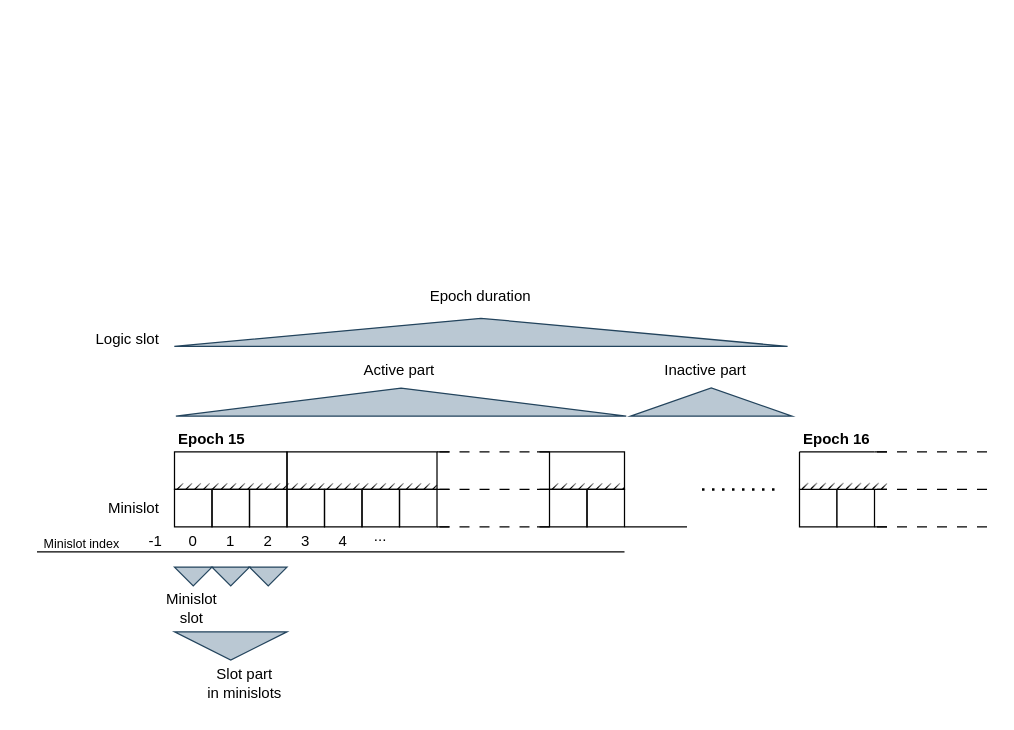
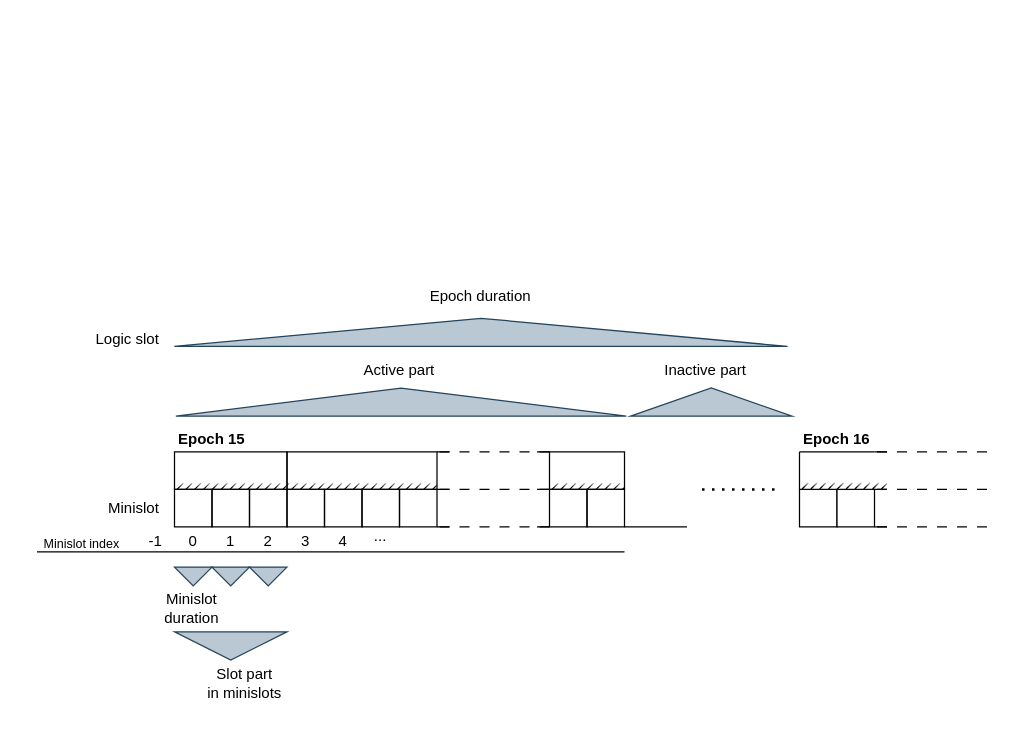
  <mxCell id="0" />
  <mxCell id="1" parent="0" />
  <mxCell id="2" value="" style="rounded=0;whiteSpace=wrap;html=1;fillStyle=cross-hatch;fillColor=none;" parent="1" vertex="1"><mxGeometry x="139" y="391" width="30" height="30" as="geometry" /></mxCell>
  <mxCell id="3" value="" style="rounded=0;whiteSpace=wrap;html=1;fillStyle=cross-hatch;fillColor=none;" parent="1" vertex="1"><mxGeometry x="169" y="391" width="30" height="30" as="geometry" /></mxCell>
  <mxCell id="4" value="" style="rounded=0;whiteSpace=wrap;html=1;fillStyle=cross-hatch;fillColor=none;" parent="1" vertex="1"><mxGeometry x="199" y="391" width="30" height="30" as="geometry" /></mxCell>
  <mxCell id="5" value="" style="rounded=0;whiteSpace=wrap;html=1;fillStyle=cross-hatch;fillColor=none;" parent="1" vertex="1"><mxGeometry x="229" y="391" width="30" height="30" as="geometry" /></mxCell>
  <mxCell id="6" value="" style="rounded=0;whiteSpace=wrap;html=1;fillStyle=cross-hatch;fillColor=none;" parent="1" vertex="1"><mxGeometry x="259" y="391" width="30" height="30" as="geometry" /></mxCell>
  <mxCell id="7" value="" style="rounded=0;whiteSpace=wrap;html=1;fillStyle=cross-hatch;fillColor=none;" parent="1" vertex="1"><mxGeometry x="289" y="391" width="30" height="30" as="geometry" /></mxCell>
  <mxCell id="8" value="" style="rounded=0;whiteSpace=wrap;html=1;fillStyle=cross-hatch;fillColor=none;" parent="1" vertex="1"><mxGeometry x="319" y="391" width="30" height="30" as="geometry" /></mxCell>
  <mxCell id="9" value="" style="rounded=0;whiteSpace=wrap;html=1;fillStyle=cross-hatch;fillColor=none;" parent="1" vertex="1"><mxGeometry x="439" y="391" width="30" height="30" as="geometry" /></mxCell>
  <mxCell id="10" value="Logic slot" style="text;html=1;strokeColor=none;fillColor=none;align=right;verticalAlign=middle;whiteSpace=wrap;rounded=0;" parent="1" vertex="1"><mxGeometry x="69" y="256" width="60" height="30" as="geometry" /></mxCell>
  <mxCell id="11" value="Minislot" style="text;html=1;strokeColor=none;fillColor=none;align=right;verticalAlign=middle;whiteSpace=wrap;rounded=0;" parent="1" vertex="1"><mxGeometry x="69" y="391" width="60" height="30" as="geometry" /></mxCell>
  <mxCell id="12" value="Epoch 15" style="text;html=1;strokeColor=none;fillColor=none;align=center;verticalAlign=middle;whiteSpace=wrap;rounded=0;fontStyle=1" parent="1" vertex="1"><mxGeometry x="139" y="336" width="60" height="30" as="geometry" /></mxCell>
  <mxCell id="13" value="" style="rounded=0;whiteSpace=wrap;html=1;fillStyle=cross-hatch;fillColor=none;" parent="1" vertex="1"><mxGeometry x="469" y="391" width="30" height="30" as="geometry" /></mxCell>
  <mxCell id="14" value="" style="endArrow=none;html=1;rounded=0;dashed=1;dashPattern=8 8;" parent="1" edge="1"><mxGeometry width="50" height="50" relative="1" as="geometry"><mxPoint x="439" y="361" as="sourcePoint" /><mxPoint x="349" y="361" as="targetPoint" /></mxGeometry></mxCell>
  <mxCell id="15" value="" style="endArrow=none;html=1;rounded=0;dashed=1;dashPattern=8 8;entryX=1;entryY=1;entryDx=0;entryDy=0;" parent="1" target="65" edge="1"><mxGeometry width="50" height="50" relative="1" as="geometry"><mxPoint x="439" y="391" as="sourcePoint" /><mxPoint x="359" y="391" as="targetPoint" /></mxGeometry></mxCell>
  <mxCell id="16" value="" style="endArrow=none;html=1;rounded=0;dashed=1;dashPattern=8 8;entryX=1;entryY=1;entryDx=0;entryDy=0;" parent="1" target="8" edge="1"><mxGeometry width="50" height="50" relative="1" as="geometry"><mxPoint x="439" y="421" as="sourcePoint" /><mxPoint x="359" y="421" as="targetPoint" /></mxGeometry></mxCell>
  <mxCell id="17" value="" style="triangle;whiteSpace=wrap;html=1;rotation=270;fillColor=#bac8d3;strokeColor=#23445d;" parent="1" vertex="1"><mxGeometry x="309" y="141" width="22.5" height="360.32" as="geometry" /></mxCell>
  <mxCell id="18" value="Active part" style="text;html=1;strokeColor=none;fillColor=none;align=center;verticalAlign=middle;whiteSpace=wrap;rounded=0;" parent="1" vertex="1"><mxGeometry x="244.47" y="281" width="150" height="30" as="geometry" /></mxCell>
  <mxCell id="19" value="" style="triangle;whiteSpace=wrap;html=1;rotation=270;fillColor=#bac8d3;strokeColor=#23445d;" parent="1" vertex="1"><mxGeometry x="557.18" y="256.6" width="22.5" height="129.1" as="geometry" /></mxCell>
  <mxCell id="20" value="Inactive part" style="text;html=1;strokeColor=none;fillColor=none;align=center;verticalAlign=middle;whiteSpace=wrap;rounded=0;" parent="1" vertex="1"><mxGeometry x="489.04" y="281" width="150" height="30" as="geometry" /></mxCell>
  <mxCell id="21" value="" style="endArrow=none;dashed=1;html=1;dashPattern=1 3;strokeWidth=2;rounded=0;" parent="1" edge="1"><mxGeometry width="50" height="50" relative="1" as="geometry"><mxPoint x="619" y="391" as="sourcePoint" /><mxPoint x="559" y="391" as="targetPoint" /></mxGeometry></mxCell>
  <mxCell id="22" value="" style="rounded=0;whiteSpace=wrap;html=1;" parent="1" vertex="1"><mxGeometry x="639" y="391" width="30" height="30" as="geometry" /></mxCell>
  <mxCell id="23" value="" style="rounded=0;whiteSpace=wrap;html=1;" parent="1" vertex="1"><mxGeometry x="669" y="391" width="30" height="30" as="geometry" /></mxCell>
  <mxCell id="24" value="" style="endArrow=none;html=1;rounded=0;dashed=1;dashPattern=8 8;entryX=1;entryY=0;entryDx=0;entryDy=0;exitX=0;exitY=0;exitDx=0;exitDy=0;" parent="1" edge="1"><mxGeometry width="50" height="50" relative="1" as="geometry"><mxPoint x="789" y="361" as="sourcePoint" /><mxPoint x="699" y="361" as="targetPoint" /></mxGeometry></mxCell>
  <mxCell id="25" value="" style="endArrow=none;html=1;rounded=0;dashed=1;dashPattern=8 8;entryX=1;entryY=1;entryDx=0;entryDy=0;exitX=0;exitY=0;exitDx=0;exitDy=0;" parent="1" edge="1"><mxGeometry width="50" height="50" relative="1" as="geometry"><mxPoint x="789" y="391" as="sourcePoint" /><mxPoint x="699" y="391" as="targetPoint" /></mxGeometry></mxCell>
  <mxCell id="26" value="" style="endArrow=none;html=1;rounded=0;dashed=1;dashPattern=8 8;entryX=1;entryY=1;entryDx=0;entryDy=0;" parent="1" edge="1"><mxGeometry width="50" height="50" relative="1" as="geometry"><mxPoint x="789" y="421" as="sourcePoint" /><mxPoint x="699" y="421" as="targetPoint" /></mxGeometry></mxCell>
  <mxCell id="27" value="" style="endArrow=none;html=1;rounded=0;exitX=0;exitY=0;exitDx=0;exitDy=0;" parent="1" edge="1"><mxGeometry width="50" height="50" relative="1" as="geometry"><mxPoint x="639" y="361" as="sourcePoint" /><mxPoint x="699" y="361" as="targetPoint" /></mxGeometry></mxCell>
  <mxCell id="28" value="" style="triangle;whiteSpace=wrap;html=1;rotation=270;fillColor=#bac8d3;strokeColor=#23445d;" parent="1" vertex="1"><mxGeometry x="372.91" y="20.07" width="22.5" height="490.62" as="geometry" /></mxCell>
  <mxCell id="29" value="Epoch duration" style="text;html=1;strokeColor=none;fillColor=none;align=center;verticalAlign=middle;whiteSpace=wrap;rounded=0;" parent="1" vertex="1"><mxGeometry x="309.16" y="222.21" width="150" height="30" as="geometry" /></mxCell>
  <mxCell id="30" value="" style="triangle;whiteSpace=wrap;html=1;rotation=90;fillColor=#bac8d3;strokeColor=#23445d;" parent="1" vertex="1"><mxGeometry x="146.5" y="445.69" width="15" height="30" as="geometry" /></mxCell>
- <mxCell id="31" value="&lt;div align=&quot;center&quot;&gt;Minislot slot&lt;br&gt;&lt;/div&gt;" style="text;html=1;strokeColor=none;fillColor=none;align=right;verticalAlign=middle;whiteSpace=wrap;rounded=0;" parent="1" vertex="1"><mxGeometry x="124" y="471.32" width="60" height="30" as="geometry" /></mxCell>
+ <mxCell id="31" value="&lt;div align=&quot;center&quot;&gt;Minislot duration&lt;br&gt;&lt;/div&gt;" style="text;html=1;strokeColor=none;fillColor=none;align=right;verticalAlign=middle;whiteSpace=wrap;rounded=0;" parent="1" vertex="1"><mxGeometry x="124" y="471.32" width="60" height="30" as="geometry" /></mxCell>
  <mxCell id="32" value="Epoch 16" style="text;html=1;strokeColor=none;fillColor=none;align=center;verticalAlign=middle;whiteSpace=wrap;rounded=0;fontStyle=1" parent="1" vertex="1"><mxGeometry x="639" y="336" width="60" height="30" as="geometry" /></mxCell>
  <mxCell id="33" value="" style="triangle;whiteSpace=wrap;html=1;rotation=90;fillColor=#bac8d3;strokeColor=#23445d;" parent="1" vertex="1"><mxGeometry x="172.75" y="471.32" width="22.5" height="89.84" as="geometry" /></mxCell>
  <mxCell id="34" value="&lt;div align=&quot;center&quot;&gt;Slot part &lt;br&gt;&lt;/div&gt;&lt;div align=&quot;center&quot;&gt;in minislots&lt;br&gt;&lt;/div&gt;" style="text;html=1;strokeColor=none;fillColor=none;align=right;verticalAlign=middle;whiteSpace=wrap;rounded=0;" parent="1" vertex="1"><mxGeometry x="141.69" y="531.16" width="84.61" height="30" as="geometry" /></mxCell>
  <mxCell id="35" value="" style="triangle;whiteSpace=wrap;html=1;rotation=90;fillColor=#bac8d3;strokeColor=#23445d;" parent="1" vertex="1"><mxGeometry x="176.5" y="445.69" width="15" height="30" as="geometry" /></mxCell>
  <mxCell id="36" value="" style="triangle;whiteSpace=wrap;html=1;rotation=90;fillColor=#bac8d3;strokeColor=#23445d;" parent="1" vertex="1"><mxGeometry x="206.5" y="445.69" width="15" height="30" as="geometry" /></mxCell>
  <mxCell id="37" value="" style="endArrow=none;html=1;rounded=0;" parent="1" edge="1"><mxGeometry width="50" height="50" relative="1" as="geometry"><mxPoint x="29" y="441" as="sourcePoint" /><mxPoint x="499" y="441" as="targetPoint" /></mxGeometry></mxCell>
  <mxCell id="38" value="Minislot index" style="text;html=1;strokeColor=none;fillColor=none;align=center;verticalAlign=middle;whiteSpace=wrap;rounded=0;fontSize=10;" parent="1" vertex="1"><mxGeometry x="20" y="419" width="90" height="30" as="geometry" /></mxCell>
  <mxCell id="39" value="-1" style="text;html=1;strokeColor=none;fillColor=none;align=center;verticalAlign=middle;whiteSpace=wrap;rounded=0;" parent="1" vertex="1"><mxGeometry x="109" y="417.69" width="30" height="30" as="geometry" /></mxCell>
  <mxCell id="40" value="0" style="text;html=1;strokeColor=none;fillColor=none;align=center;verticalAlign=middle;whiteSpace=wrap;rounded=0;" parent="1" vertex="1"><mxGeometry x="139" y="417.69" width="30" height="30" as="geometry" /></mxCell>
  <mxCell id="41" value="1" style="text;html=1;strokeColor=none;fillColor=none;align=center;verticalAlign=middle;whiteSpace=wrap;rounded=0;" parent="1" vertex="1"><mxGeometry x="169" y="417.69" width="30" height="30" as="geometry" /></mxCell>
  <mxCell id="42" value="2" style="text;html=1;strokeColor=none;fillColor=none;align=center;verticalAlign=middle;whiteSpace=wrap;rounded=0;" parent="1" vertex="1"><mxGeometry x="199" y="417.69" width="30" height="30" as="geometry" /></mxCell>
  <mxCell id="43" value="3" style="text;html=1;strokeColor=none;fillColor=none;align=center;verticalAlign=middle;whiteSpace=wrap;rounded=0;" parent="1" vertex="1"><mxGeometry x="229" y="417.69" width="30" height="30" as="geometry" /></mxCell>
  <mxCell id="44" value="..." style="text;html=1;strokeColor=none;fillColor=none;align=center;verticalAlign=middle;whiteSpace=wrap;rounded=0;" parent="1" vertex="1"><mxGeometry x="289" y="413.69" width="30" height="30" as="geometry" /></mxCell>
  <mxCell id="45" value="&lt;div&gt;4&lt;/div&gt;" style="text;html=1;strokeColor=none;fillColor=none;align=center;verticalAlign=middle;whiteSpace=wrap;rounded=0;" parent="1" vertex="1"><mxGeometry x="259" y="417.69" width="30" height="30" as="geometry" /></mxCell>
  <mxCell id="46" value="" style="endArrow=none;html=1;rounded=0;strokeWidth=1;fontSize=9;exitX=1;exitY=1;exitDx=0;exitDy=0;" parent="1" source="13" edge="1"><mxGeometry width="50" height="50" relative="1" as="geometry"><mxPoint x="459" y="381" as="sourcePoint" /><mxPoint x="549" y="421" as="targetPoint" /></mxGeometry></mxCell>
  <mxCell id="47" value="" style="endArrow=none;html=1;rounded=0;strokeWidth=1;fontSize=9;" parent="1" edge="1"><mxGeometry width="50" height="50" relative="1" as="geometry"><mxPoint x="349" y="361" as="sourcePoint" /><mxPoint x="359" y="361" as="targetPoint" /></mxGeometry></mxCell>
  <mxCell id="48" value="" style="endArrow=none;html=1;rounded=0;strokeWidth=1;fontSize=9;" parent="1" edge="1"><mxGeometry width="50" height="50" relative="1" as="geometry"><mxPoint x="349" y="391" as="sourcePoint" /><mxPoint x="359" y="391" as="targetPoint" /></mxGeometry></mxCell>
  <mxCell id="49" value="" style="endArrow=none;html=1;rounded=0;strokeWidth=1;fontSize=9;" parent="1" edge="1"><mxGeometry width="50" height="50" relative="1" as="geometry"><mxPoint x="349" y="421" as="sourcePoint" /><mxPoint x="359" y="421" as="targetPoint" /></mxGeometry></mxCell>
  <mxCell id="50" value="" style="endArrow=none;html=1;rounded=0;strokeWidth=1;fontSize=9;" parent="1" edge="1"><mxGeometry width="50" height="50" relative="1" as="geometry"><mxPoint x="429" y="361" as="sourcePoint" /><mxPoint x="439" y="361" as="targetPoint" /></mxGeometry></mxCell>
  <mxCell id="51" value="" style="endArrow=none;html=1;rounded=0;strokeWidth=1;fontSize=9;" parent="1" edge="1"><mxGeometry width="50" height="50" relative="1" as="geometry"><mxPoint x="429" y="391" as="sourcePoint" /><mxPoint x="439" y="391" as="targetPoint" /></mxGeometry></mxCell>
  <mxCell id="52" value="" style="endArrow=none;html=1;rounded=0;strokeWidth=1;fontSize=9;" parent="1" edge="1"><mxGeometry width="50" height="50" relative="1" as="geometry"><mxPoint x="429" y="421" as="sourcePoint" /><mxPoint x="439" y="421" as="targetPoint" /></mxGeometry></mxCell>
  <mxCell id="53" value="" style="endArrow=none;html=1;rounded=0;strokeWidth=1;fontSize=9;" parent="1" edge="1"><mxGeometry width="50" height="50" relative="1" as="geometry"><mxPoint x="699" y="361" as="sourcePoint" /><mxPoint x="709" y="361" as="targetPoint" /></mxGeometry></mxCell>
  <mxCell id="54" value="" style="endArrow=none;html=1;rounded=0;strokeWidth=1;fontSize=9;" parent="1" edge="1"><mxGeometry width="50" height="50" relative="1" as="geometry"><mxPoint x="699" y="391" as="sourcePoint" /><mxPoint x="709" y="391" as="targetPoint" /></mxGeometry></mxCell>
  <mxCell id="55" value="" style="endArrow=none;html=1;rounded=0;strokeWidth=1;fontSize=9;" parent="1" edge="1"><mxGeometry width="50" height="50" relative="1" as="geometry"><mxPoint x="699" y="421" as="sourcePoint" /><mxPoint x="709" y="421" as="targetPoint" /></mxGeometry></mxCell>
  <mxCell id="56" value="" style="verticalLabelPosition=bottom;verticalAlign=top;html=1;shape=mxgraph.basic.patternFillRect;fillStyle=diag;step=5;fillStrokeWidth=1;fillStrokeColor=#000000;shadow=0;labelBackgroundColor=none;comic=0;sketch=0;strokeWidth=0;fontSize=14;gradientDirection=north;strokeColor=#00000000;fillColor=#00000000;borderColor=#ff0000;" parent="1" vertex="1"><mxGeometry x="639" y="385.7" width="70" height="5" as="geometry" /></mxCell>
  <mxCell id="57" value="" style="verticalLabelPosition=bottom;verticalAlign=top;html=1;shape=mxgraph.basic.patternFillRect;fillStyle=diag;step=5;fillStrokeWidth=1;fillStrokeColor=#000000;shadow=0;labelBackgroundColor=none;comic=0;sketch=0;strokeWidth=0;fontSize=14;gradientDirection=north;strokeColor=#00000000;fillColor=#00000000;" parent="1" vertex="1"><mxGeometry x="439" y="386" width="60" height="5" as="geometry" /></mxCell>
  <mxCell id="58" value="" style="verticalLabelPosition=bottom;verticalAlign=top;html=1;shape=mxgraph.basic.patternFillRect;fillStyle=diag;step=5;fillStrokeWidth=1;fillStrokeColor=#000000;shadow=0;labelBackgroundColor=none;comic=0;sketch=0;strokeWidth=0;fontSize=14;gradientDirection=north;strokeColor=#00000000;fillColor=#00000000;" parent="1" vertex="1"><mxGeometry x="139" y="386" width="210" height="5" as="geometry" /></mxCell>
  <mxCell id="59" value="" style="rounded=0;whiteSpace=wrap;html=1;shadow=0;glass=0;sketch=0;fillStyle=dashed;strokeColor=none;fontSize=10;fillColor=#ffffffff;gradientColor=#ffffff00;gradientDirection=south;" parent="1" vertex="1"><mxGeometry x="229" y="384.4" width="121" height="5.3" as="geometry" /></mxCell>
  <mxCell id="60" value="" style="rounded=0;whiteSpace=wrap;html=1;shadow=0;glass=0;sketch=0;fillStyle=dashed;strokeColor=none;fontSize=10;fillColor=#ffffffff;gradientColor=#ffffff00;gradientDirection=south;" parent="1" vertex="1"><mxGeometry x="138" y="384.4" width="91" height="5.3" as="geometry" /></mxCell>
  <mxCell id="61" value="" style="rounded=0;whiteSpace=wrap;html=1;shadow=0;glass=0;sketch=0;fillStyle=dashed;strokeColor=none;fontSize=10;fillColor=#ffffffff;gradientColor=#ffffff00;gradientDirection=south;" parent="1" vertex="1"><mxGeometry x="439" y="384.4" width="61" height="5.3" as="geometry" /></mxCell>
  <mxCell id="62" value="" style="rounded=0;whiteSpace=wrap;html=1;shadow=0;glass=0;sketch=0;fillStyle=dashed;strokeColor=none;fontSize=10;fillColor=#ffffffff;gradientColor=#ffffff00;gradientDirection=south;" parent="1" vertex="1"><mxGeometry x="639" y="384.4" width="71" height="5.3" as="geometry" /></mxCell>
  <mxCell id="63" value="" style="endArrow=none;html=1;rounded=0;entryX=0;entryY=0;entryDx=0;entryDy=0;" parent="1" target="22" edge="1"><mxGeometry width="50" height="50" relative="1" as="geometry"><mxPoint x="639" y="361" as="sourcePoint" /><mxPoint x="708.22" y="370.61" as="targetPoint" /></mxGeometry></mxCell>
  <mxCell id="64" value="" style="rounded=0;whiteSpace=wrap;html=1;fillColor=none;fillStyle=cross-hatch;" parent="1" vertex="1"><mxGeometry x="139" y="361" width="90" height="30" as="geometry" /></mxCell>
  <mxCell id="65" value="" style="rounded=0;whiteSpace=wrap;html=1;fillColor=none;fillStyle=cross-hatch;" parent="1" vertex="1"><mxGeometry x="229" y="361" width="120" height="30" as="geometry" /></mxCell>
  <mxCell id="66" value="" style="rounded=0;whiteSpace=wrap;html=1;fillColor=none;fillStyle=cross-hatch;" parent="1" vertex="1"><mxGeometry x="439" y="361" width="60" height="30" as="geometry" /></mxCell>
